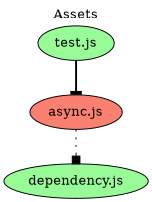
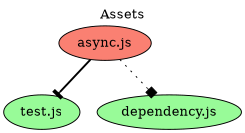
  digraph {
    label=Assets
    labelloc=t
    node [fillcolor=palegreen style=filled]
    "async.js" [fillcolor=salmon]
    "test.js"
    "dependency.js"
    "async.js" -> "dependency.js" [arrowhead=box style=dotted]
-   "test.js" -> "async.js" [arrowhead=tee style=bold]
+   "async.js" -> "test.js" [arrowhead=tee style=bold]
  }
